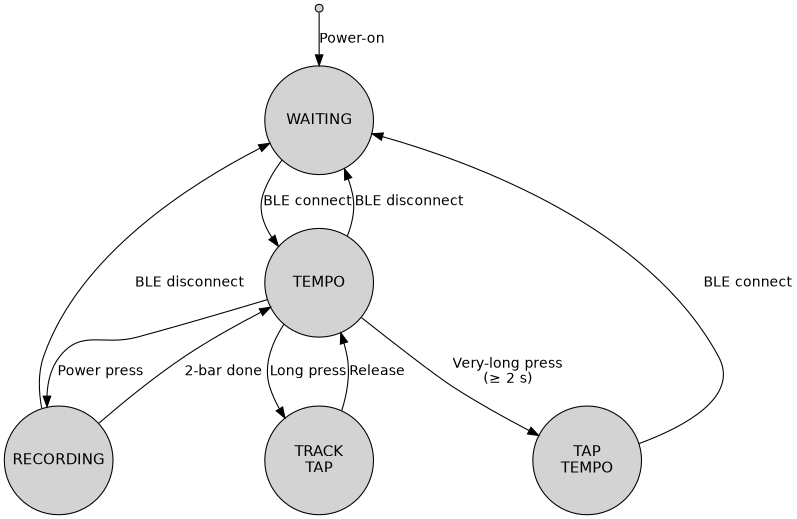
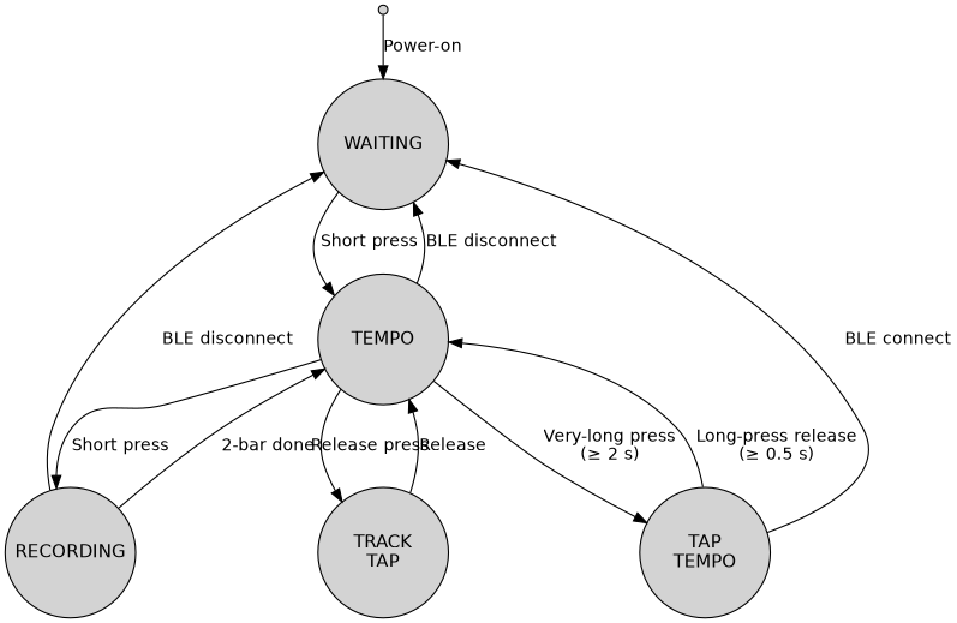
  digraph {
    node [fillcolor=lightgray fixedsize=true fontname=Helvetica fontsize=14 shape=circle style=filled]
    edge [fontname=Helvetica fontsize=13]
    Startup [height=1.4 shape=point width=0.1]
    n2 [height=1.4 label=WAITING width=1.4]
    n3 [height=1.4 label=TEMPO width=1.4]
    n4 [height=1.4 label=RECORDING width=1.4]
    n5 [height=1.4 label="TRACK\nTAP" width=1.4]
    n6 [height=1.4 label="TAP\nTEMPO" width=1.4]
    Startup -> n2 [label="Power-on"]
-   n2 -> n3 [label="BLE connect"]
+   n2 -> n3 [label="Short press"]
    n3 -> n2 [label="BLE disconnect"]
-   n3 -> n4 [label="Power press"]
-   n3 -> n5 [label="Long press"]
+   n3 -> n4 [label="Short press"]
+   n3 -> n5 [label="Release press"]
    n3 -> n6 [label="Very-long press\n(≥ 2 s)"]
    n4 -> n2 [label="BLE disconnect"]
    n4 -> n3 [label="2-bar done"]
    n5 -> n3 [label=Release]
    n6 -> n2 [label="BLE connect"]
+   n6 -> n3 [label="Long-press release\n(≥ 0.5 s)"]
  }
